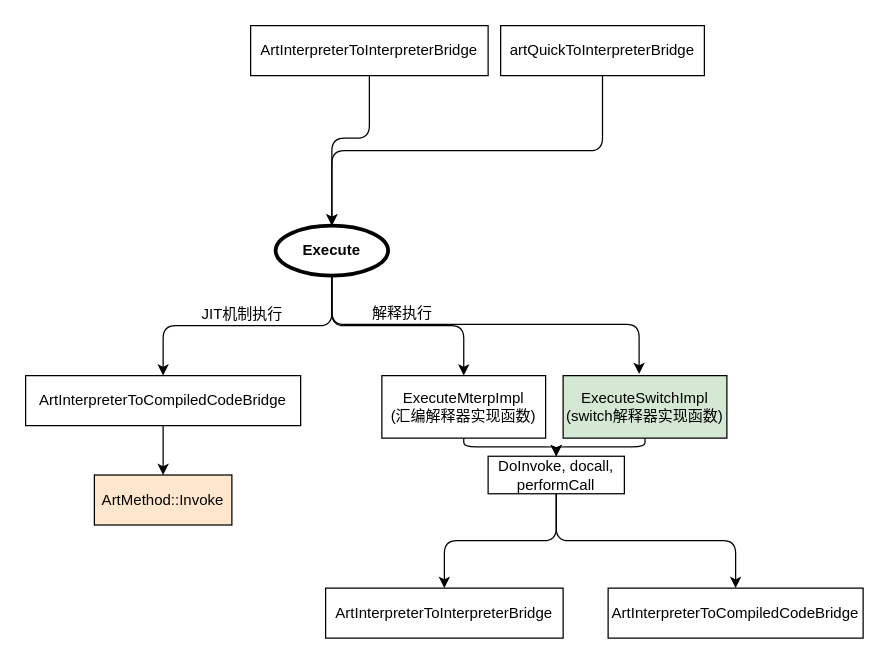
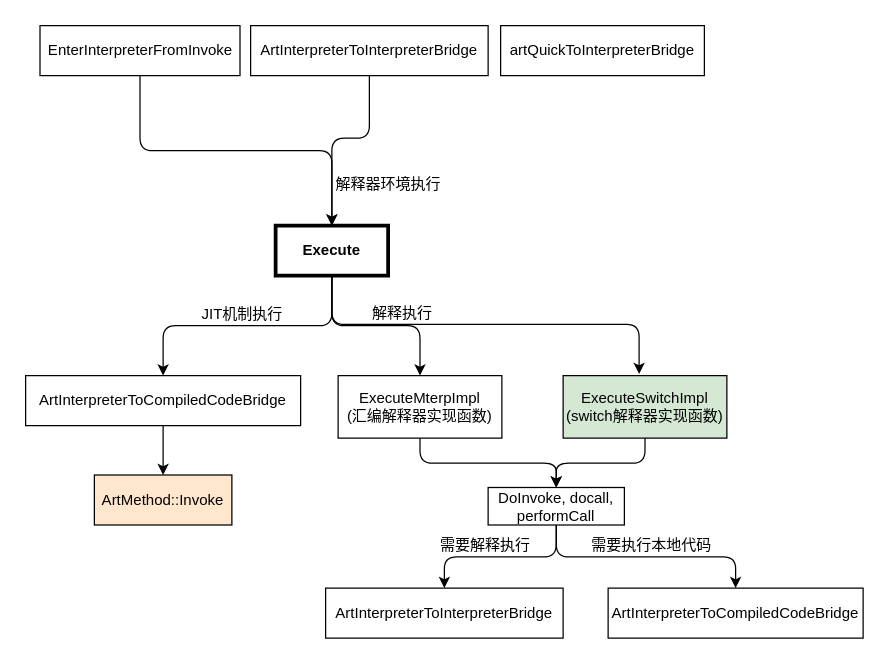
  <mxCell id="0" />
  <mxCell id="1" parent="0" />
- <mxCell id="3" value="&lt;b&gt;Execute&lt;/b&gt;" style="ellipse;whiteSpace=wrap;html=1;strokeWidth=3;" parent="1" vertex="1"><mxGeometry x="220" y="180" width="90" height="40" as="geometry" /></mxCell>
+ <mxCell id="2" value="EnterInterpreterFromInvoke" style="rounded=0;whiteSpace=wrap;html=1;" parent="1" vertex="1"><mxGeometry x="31.5" y="20" width="160" height="40" as="geometry" /></mxCell>
+ <mxCell id="3" value="&lt;b&gt;Execute&lt;/b&gt;" style="rounded=0;whiteSpace=wrap;html=1;strokeWidth=3;" parent="1" vertex="1"><mxGeometry x="220" y="180" width="90" height="40" as="geometry" /></mxCell>
  <mxCell id="4" value="&lt;div&gt;artQuickToInterpreterBridge&lt;/div&gt;" style="rounded=0;whiteSpace=wrap;html=1;" parent="1" vertex="1"><mxGeometry x="400" y="20" width="163" height="40" as="geometry" /></mxCell>
- <mxCell id="6" value="" style="edgeStyle=elbowEdgeStyle;elbow=vertical;endArrow=classic;html=1;exitX=0.5;exitY=1;exitDx=0;exitDy=0;entryX=0.5;entryY=0;entryDx=0;entryDy=0;" parent="1" source="4" target="3" edge="1"><mxGeometry width="50" height="50" relative="1" as="geometry"><mxPoint x="576" y="160" as="sourcePoint" /><mxPoint x="335" y="180" as="targetPoint" /></mxGeometry></mxCell>
+ <mxCell id="5" value="" style="edgeStyle=elbowEdgeStyle;elbow=vertical;endArrow=classic;html=1;exitX=0.5;exitY=1;exitDx=0;exitDy=0;entryX=0.5;entryY=0;entryDx=0;entryDy=0;" parent="1" source="2" target="3" edge="1"><mxGeometry width="50" height="50" relative="1" as="geometry"><mxPoint x="270.167" y="100.167" as="sourcePoint" /><mxPoint x="165.167" y="160.167" as="targetPoint" /></mxGeometry></mxCell>
  <mxCell id="7" value="&lt;div&gt;&lt;span&gt;ArtInterpreterToInterpreterBridge&lt;/span&gt;&lt;/div&gt;" style="rounded=0;whiteSpace=wrap;html=1;" parent="1" vertex="1"><mxGeometry x="200" y="20" width="190" height="40" as="geometry" /></mxCell>
  <mxCell id="8" value="" style="edgeStyle=elbowEdgeStyle;elbow=vertical;endArrow=classic;html=1;exitX=0.5;exitY=1;exitDx=0;exitDy=0;entryX=0.5;entryY=0;entryDx=0;entryDy=0;" parent="1" source="7" target="3" edge="1"><mxGeometry width="50" height="50" relative="1" as="geometry"><mxPoint x="20" y="290" as="sourcePoint" /><mxPoint x="70" y="240" as="targetPoint" /><Array as="points"><mxPoint x="320" y="110" /></Array></mxGeometry></mxCell>
  <mxCell id="9" value="&lt;div&gt;&lt;span&gt;ArtInterpreterToCompiledCodeBridge&lt;/span&gt;&lt;/div&gt;" style="rounded=0;whiteSpace=wrap;html=1;" parent="1" vertex="1"><mxGeometry x="20" y="300" width="220" height="40" as="geometry" /></mxCell>
  <mxCell id="10" value="" style="edgeStyle=elbowEdgeStyle;elbow=vertical;endArrow=classic;html=1;exitX=0.5;exitY=1;exitDx=0;exitDy=0;entryX=0.5;entryY=0;entryDx=0;entryDy=0;" parent="1" source="3" target="9" edge="1"><mxGeometry width="50" height="50" relative="1" as="geometry"><mxPoint x="294.69" y="190.034" as="sourcePoint" /><mxPoint x="60.207" y="330.034" as="targetPoint" /></mxGeometry></mxCell>
  <mxCell id="11" value="JIT机制执行" style="text;html=1;resizable=0;points=[];align=center;verticalAlign=middle;labelBackgroundColor=#ffffff;" parent="10" vertex="1" connectable="0"><mxGeometry x="0.064" y="1" relative="1" as="geometry"><mxPoint x="1" y="-11" as="offset" /></mxGeometry></mxCell>
- <mxCell id="12" value="&lt;div&gt;&lt;span&gt;ExecuteMterpImpl&lt;/span&gt;&lt;/div&gt;&lt;div&gt;&lt;span&gt;(汇编解释器实现函数)&lt;/span&gt;&lt;/div&gt;" style="rounded=0;whiteSpace=wrap;html=1;" parent="1" vertex="1"><mxGeometry x="305" y="300" width="131" height="50" as="geometry" /></mxCell>
+ <mxCell id="12" value="&lt;div&gt;&lt;span&gt;ExecuteMterpImpl&lt;/span&gt;&lt;/div&gt;&lt;div&gt;&lt;span&gt;(汇编解释器实现函数)&lt;/span&gt;&lt;/div&gt;" style="rounded=0;whiteSpace=wrap;html=1;" parent="1" vertex="1"><mxGeometry x="270" y="300" width="131" height="50" as="geometry" /></mxCell>
  <mxCell id="13" value="" style="edgeStyle=elbowEdgeStyle;elbow=vertical;endArrow=classic;html=1;exitX=0.5;exitY=1;exitDx=0;exitDy=0;entryX=0.5;entryY=0;entryDx=0;entryDy=0;" parent="1" source="3" target="12" edge="1"><mxGeometry width="50" height="50" relative="1" as="geometry"><mxPoint x="595.207" y="230.034" as="sourcePoint" /><mxPoint x="400.034" y="310.034" as="targetPoint" /></mxGeometry></mxCell>
  <mxCell id="14" value="&lt;div&gt;&lt;div&gt;ExecuteSwitchImpl&lt;/div&gt;&lt;/div&gt;&lt;div&gt;&lt;span&gt;(switch解释器实现函数)&lt;/span&gt;&lt;/div&gt;" style="rounded=0;whiteSpace=wrap;html=1;fillColor=#d5e8d4;" parent="1" vertex="1"><mxGeometry x="450" y="300" width="131" height="50" as="geometry" /></mxCell>
  <mxCell id="15" value="" style="edgeStyle=elbowEdgeStyle;elbow=vertical;endArrow=classic;html=1;exitX=0.5;exitY=1;exitDx=0;exitDy=0;entryX=0.464;entryY=-0.027;entryDx=0;entryDy=0;entryPerimeter=0;" parent="1" source="3" target="14" edge="1"><mxGeometry width="50" height="50" relative="1" as="geometry"><mxPoint x="500.207" y="210.034" as="sourcePoint" /><mxPoint x="605.724" y="290.034" as="targetPoint" /></mxGeometry></mxCell>
  <mxCell id="16" value="解释执行" style="text;html=1;resizable=0;points=[];align=center;verticalAlign=middle;labelBackgroundColor=#ffffff;" parent="15" vertex="1" connectable="0"><mxGeometry x="-0.336" relative="1" as="geometry"><mxPoint x="-14" y="-9.5" as="offset" /></mxGeometry></mxCell>
  <mxCell id="17" value="ArtMethod::Invoke" style="rounded=0;whiteSpace=wrap;html=1;fillColor=#ffe6cc;" parent="1" vertex="1"><mxGeometry x="75" y="379.5" width="110" height="40" as="geometry" /></mxCell>
  <mxCell id="18" value="" style="endArrow=classic;html=1;exitX=0.5;exitY=1;exitDx=0;exitDy=0;" parent="1" source="9" target="17" edge="1"><mxGeometry width="50" height="50" relative="1" as="geometry"><mxPoint x="20" y="490" as="sourcePoint" /><mxPoint x="70" y="440" as="targetPoint" /></mxGeometry></mxCell>
- <mxCell id="20" value="DoInvoke, docall, performCall" style="rounded=0;whiteSpace=wrap;html=1;" parent="1" vertex="1"><mxGeometry x="390" y="364.5" width="109" height="30" as="geometry" /></mxCell>
+ <mxCell id="19" value="解释器环境执行" style="text;html=1;strokeColor=none;fillColor=none;align=center;verticalAlign=middle;whiteSpace=wrap;rounded=0;" parent="1" vertex="1"><mxGeometry x="263.5" y="137" width="93" height="20" as="geometry" /></mxCell>
+ <mxCell id="20" value="DoInvoke, docall, performCall" style="rounded=0;whiteSpace=wrap;html=1;" parent="1" vertex="1"><mxGeometry x="390" y="389.5" width="109" height="30" as="geometry" /></mxCell>
  <mxCell id="21" value="&lt;div&gt;&lt;span&gt;ArtInterpreterToInterpreterBridge&lt;/span&gt;&lt;/div&gt;" style="rounded=0;whiteSpace=wrap;html=1;" parent="1" vertex="1"><mxGeometry x="260" y="470" width="190" height="40" as="geometry" /></mxCell>
  <mxCell id="22" value="ArtInterpreterToCompiledCodeBridge&lt;br&gt;" style="rounded=0;whiteSpace=wrap;html=1;" parent="1" vertex="1"><mxGeometry x="486" y="470" width="204" height="40" as="geometry" /></mxCell>
  <mxCell id="23" value="" style="edgeStyle=elbowEdgeStyle;elbow=vertical;endArrow=classic;html=1;exitX=0.5;exitY=1;exitDx=0;exitDy=0;entryX=0.5;entryY=0;entryDx=0;entryDy=0;" parent="1" source="12" target="20" edge="1"><mxGeometry width="50" height="50" relative="1" as="geometry"><mxPoint x="20" y="670" as="sourcePoint" /><mxPoint x="70" y="620" as="targetPoint" /></mxGeometry></mxCell>
  <mxCell id="24" value="" style="edgeStyle=elbowEdgeStyle;elbow=vertical;endArrow=classic;html=1;exitX=0.5;exitY=1;exitDx=0;exitDy=0;entryX=0.5;entryY=0;entryDx=0;entryDy=0;" parent="1" source="14" target="20" edge="1"><mxGeometry width="50" height="50" relative="1" as="geometry"><mxPoint x="530.224" y="369.69" as="sourcePoint" /><mxPoint x="601.259" y="399.345" as="targetPoint" /></mxGeometry></mxCell>
  <mxCell id="25" value="" style="edgeStyle=elbowEdgeStyle;elbow=vertical;endArrow=classic;html=1;exitX=0.5;exitY=1;exitDx=0;exitDy=0;entryX=0.5;entryY=0;entryDx=0;entryDy=0;" parent="1" source="20" target="21" edge="1"><mxGeometry width="50" height="50" relative="1" as="geometry"><mxPoint x="623.552" y="400.19" as="sourcePoint" /><mxPoint x="552.517" y="440.19" as="targetPoint" /></mxGeometry></mxCell>
  <mxCell id="26" value="" style="edgeStyle=elbowEdgeStyle;elbow=vertical;endArrow=classic;html=1;entryX=0.5;entryY=0;entryDx=0;entryDy=0;exitX=0.5;exitY=1;exitDx=0;exitDy=0;" parent="1" source="20" target="22" edge="1"><mxGeometry width="50" height="50" relative="1" as="geometry"><mxPoint x="450" y="419" as="sourcePoint" /><mxPoint x="734.017" y="439.19" as="targetPoint" /></mxGeometry></mxCell>
+ <mxCell id="27" value="需要解释执行" style="text;html=1;resizable=0;points=[];autosize=1;align=left;verticalAlign=top;spacingTop=-4;" parent="1" vertex="1"><mxGeometry x="350" y="426" width="90" height="20" as="geometry" /></mxCell>
+ <mxCell id="28" value="需要执行本地代码" style="text;html=1;resizable=0;points=[];autosize=1;align=left;verticalAlign=top;spacingTop=-4;" parent="1" vertex="1"><mxGeometry x="471" y="426" width="110" height="20" as="geometry" /></mxCell>
